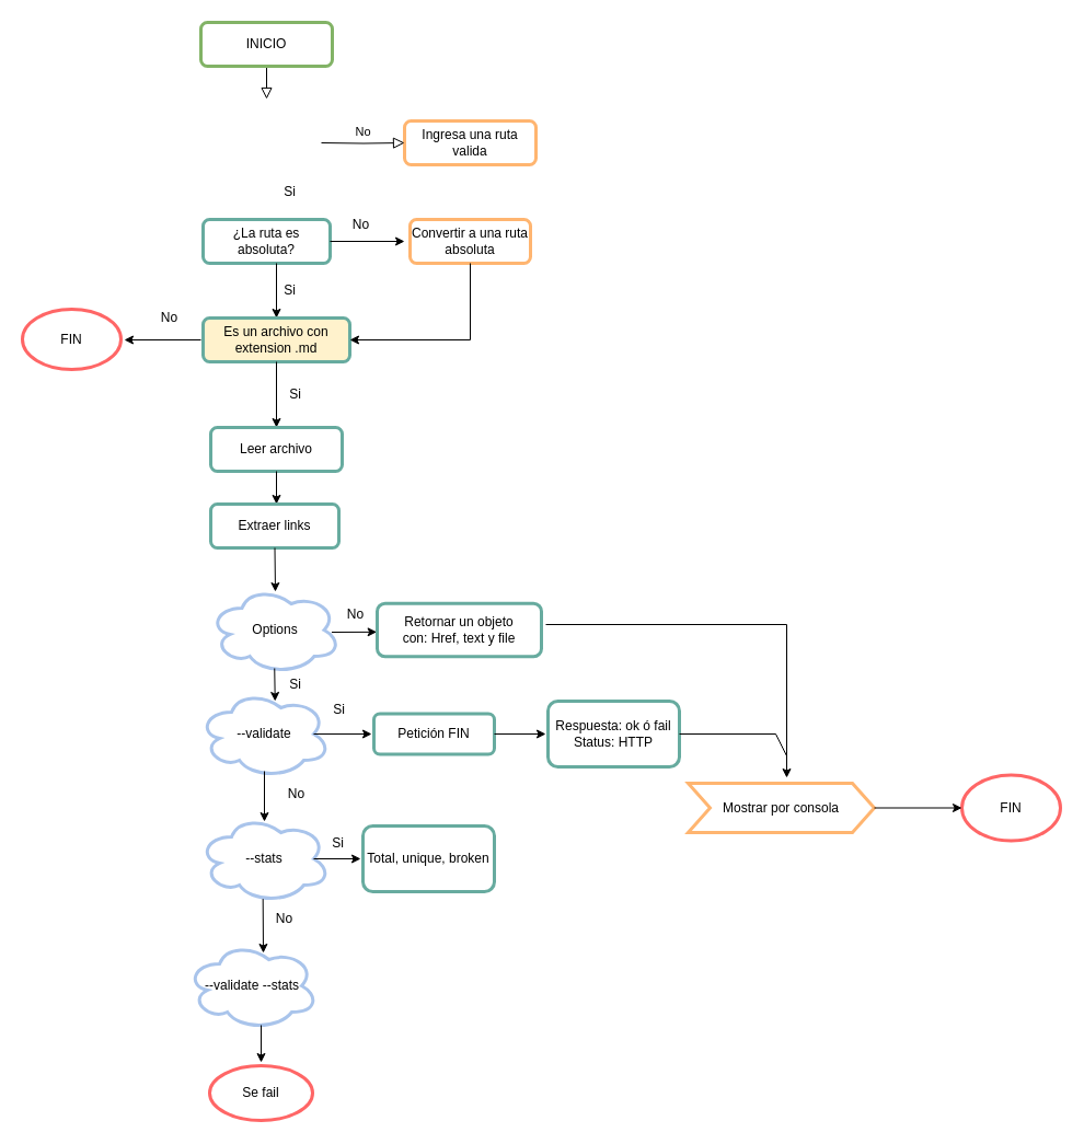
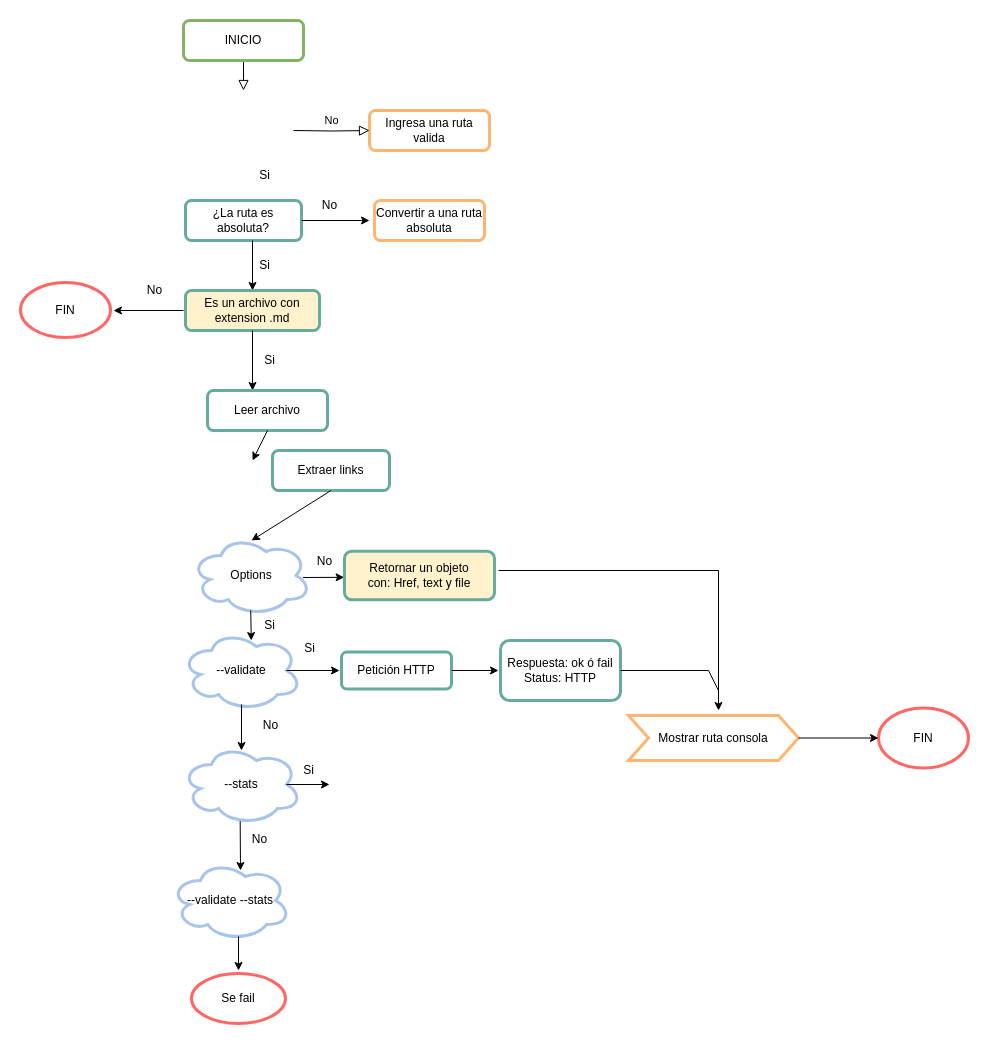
  <mxCell id="0" />
  <mxCell id="1" parent="0" />
  <mxCell id="2" value="" style="group" connectable="0" vertex="1" parent="1"><mxGeometry x="170" y="20" width="324" height="920" as="geometry" /></mxCell>
  <mxCell id="3" value="--validate --stats" style="ellipse;shape=cloud;whiteSpace=wrap;html=1;strokeColor=#A9C4EB;strokeWidth=3;fontFamily=Helvetica;fillColor=#FFFFFF;" vertex="1" parent="2"><mxGeometry y="840" width="120" height="80" as="geometry" /></mxCell>
  <mxCell id="4" value="" style="group" connectable="0" vertex="1" parent="2"><mxGeometry x="11" width="313" height="850" as="geometry" /></mxCell>
  <mxCell id="5" value="Ingresa una ruta valida" style="rounded=1;whiteSpace=wrap;html=1;fontSize=12;glass=0;strokeWidth=3;shadow=0;fillColor=#FFFFFF;strokeColor=#FFB570;" vertex="1" parent="4"><mxGeometry x="188" y="90" width="120" height="40" as="geometry" /></mxCell>
  <mxCell id="6" value="Convertir a una ruta absoluta" style="rounded=1;whiteSpace=wrap;html=1;strokeColor=#FFB570;strokeWidth=3;fontFamily=Helvetica;fillColor=#FFFFFF;" vertex="1" parent="4"><mxGeometry x="193" y="180" width="110" height="40" as="geometry" /></mxCell>
- <mxCell id="7" value="Retornar un objeto&lt;br&gt;con: Href, text y file" style="rounded=1;whiteSpace=wrap;html=1;strokeColor=#67AB9F;strokeWidth=3;fontFamily=Helvetica;fillColor=#FFFFFF;" vertex="1" parent="4"><mxGeometry x="163" y="530.75" width="150" height="48.5" as="geometry" /></mxCell>
+ <mxCell id="7" value="Retornar un objeto&lt;br&gt;con: Href, text y file" style="rounded=1;whiteSpace=wrap;html=1;strokeColor=#67AB9F;strokeWidth=3;fontFamily=Helvetica;fillColor=#fff2cc;" vertex="1" parent="4"><mxGeometry x="163" y="530.75" width="150" height="48.5" as="geometry" /></mxCell>
  <mxCell id="8" value="" style="group" connectable="0" vertex="1" parent="4"><mxGeometry width="270" height="850" as="geometry" /></mxCell>
  <mxCell id="9" value="" style="rounded=0;html=1;jettySize=auto;orthogonalLoop=1;fontSize=11;endArrow=block;endFill=0;endSize=8;strokeWidth=1;shadow=0;labelBackgroundColor=none;edgeStyle=orthogonalEdgeStyle;" edge="1" parent="8" source="10"><mxGeometry relative="1" as="geometry"><mxPoint x="62" y="70" as="targetPoint" /></mxGeometry></mxCell>
  <mxCell id="10" value="INICIO" style="rounded=1;whiteSpace=wrap;html=1;fontSize=12;glass=0;strokeWidth=3;shadow=0;fillColor=#FFFFFF;strokeColor=#82b366;" vertex="1" parent="8"><mxGeometry x="2" width="120" height="40" as="geometry" /></mxCell>
  <mxCell id="11" value="No" style="edgeStyle=orthogonalEdgeStyle;rounded=0;html=1;jettySize=auto;orthogonalLoop=1;fontSize=11;endArrow=block;endFill=0;endSize=8;strokeWidth=1;shadow=0;labelBackgroundColor=none;" edge="1" parent="8" target="5"><mxGeometry y="10" relative="1" as="geometry"><mxPoint as="offset" /><mxPoint x="112" y="110" as="sourcePoint" /></mxGeometry></mxCell>
  <mxCell id="12" value="¿La ruta es absoluta?" style="rounded=1;whiteSpace=wrap;html=1;strokeWidth=3;fontFamily=Helvetica;fillColor=#FFFFFF;strokeColor=#67AB9F;" vertex="1" parent="8"><mxGeometry x="4" y="180" width="116" height="40" as="geometry" /></mxCell>
  <mxCell id="13" value="" style="endArrow=classic;html=1;rounded=0;fontFamily=Helvetica;entryX=0.5;entryY=0;entryDx=0;entryDy=0;" edge="1" parent="8" target="18"><mxGeometry width="50" height="50" relative="1" as="geometry"><mxPoint x="71" y="220" as="sourcePoint" /><mxPoint x="62" y="270" as="targetPoint" /><Array as="points" /></mxGeometry></mxCell>
  <mxCell id="14" value="Si" style="text;html=1;align=center;verticalAlign=middle;resizable=0;points=[];autosize=1;strokeColor=none;fillColor=none;fontFamily=Helvetica;" vertex="1" parent="8"><mxGeometry x="68" y="140" width="30" height="30" as="geometry" /></mxCell>
  <mxCell id="15" value="" style="endArrow=classic;html=1;rounded=0;fontFamily=Helvetica;exitX=1;exitY=0.5;exitDx=0;exitDy=0;" edge="1" parent="8" source="12"><mxGeometry width="50" height="50" relative="1" as="geometry"><mxPoint x="128" y="200" as="sourcePoint" /><mxPoint x="188" y="200" as="targetPoint" /></mxGeometry></mxCell>
  <mxCell id="16" value="No" style="text;html=1;align=center;verticalAlign=middle;resizable=0;points=[];autosize=1;strokeColor=none;fillColor=none;fontFamily=Helvetica;" vertex="1" parent="8"><mxGeometry x="128" y="170" width="40" height="30" as="geometry" /></mxCell>
  <mxCell id="17" value="Si" style="text;html=1;align=center;verticalAlign=middle;resizable=0;points=[];autosize=1;strokeColor=none;fillColor=none;fontFamily=Helvetica;" vertex="1" parent="8"><mxGeometry x="68" y="230" width="30" height="30" as="geometry" /></mxCell>
  <mxCell id="18" value="Es un archivo con extension .md" style="rounded=1;whiteSpace=wrap;html=1;strokeColor=#67AB9F;strokeWidth=3;fontFamily=Helvetica;fillColor=#fff2cc;" vertex="1" parent="8"><mxGeometry x="4" y="270" width="134" height="40" as="geometry" /></mxCell>
- <mxCell id="19" value="" style="endArrow=classic;html=1;rounded=0;fontFamily=Helvetica;exitX=0.5;exitY=1;exitDx=0;exitDy=0;entryX=1;entryY=0.5;entryDx=0;entryDy=0;" edge="1" parent="8" source="6" target="18"><mxGeometry width="50" height="50" relative="1" as="geometry"><mxPoint x="-2" y="280" as="sourcePoint" /><mxPoint x="138" y="300" as="targetPoint" /><Array as="points"><mxPoint x="248" y="290" /></Array></mxGeometry></mxCell>
  <mxCell id="20" value="" style="endArrow=classic;html=1;rounded=0;fontFamily=Helvetica;exitX=0.5;exitY=1;exitDx=0;exitDy=0;" edge="1" parent="8" source="18"><mxGeometry width="50" height="50" relative="1" as="geometry"><mxPoint x="-2" y="270" as="sourcePoint" /><mxPoint x="71" y="370" as="targetPoint" /></mxGeometry></mxCell>
  <mxCell id="21" value="Si" style="text;html=1;align=center;verticalAlign=middle;resizable=0;points=[];autosize=1;strokeColor=none;fillColor=none;fontFamily=Helvetica;" vertex="1" parent="8"><mxGeometry x="73" y="325" width="30" height="30" as="geometry" /></mxCell>
- <mxCell id="22" value="Leer archivo" style="rounded=1;whiteSpace=wrap;html=1;strokeColor=#67AB9F;strokeWidth=3;fontFamily=Helvetica;fillColor=#FFFFFF;" vertex="1" parent="8"><mxGeometry x="11" y="370" width="120" height="40" as="geometry" /></mxCell>
+ <mxCell id="22" value="Leer archivo" style="rounded=1;whiteSpace=wrap;html=1;strokeColor=#67AB9F;strokeWidth=3;fontFamily=Helvetica;fillColor=#FFFFFF;" vertex="1" parent="8"><mxGeometry x="26" y="370" width="120" height="40" as="geometry" /></mxCell>
  <mxCell id="23" value="" style="endArrow=classic;html=1;rounded=0;fontFamily=Helvetica;exitX=0.5;exitY=1;exitDx=0;exitDy=0;" edge="1" parent="8" source="22"><mxGeometry width="50" height="50" relative="1" as="geometry"><mxPoint x="-2" y="450" as="sourcePoint" /><mxPoint x="71" y="440" as="targetPoint" /></mxGeometry></mxCell>
- <mxCell id="24" value="Extraer links" style="rounded=1;whiteSpace=wrap;html=1;strokeColor=#67AB9F;strokeWidth=3;fontFamily=Helvetica;fillColor=#FFFFFF;" vertex="1" parent="8"><mxGeometry x="11" y="440" width="117" height="40" as="geometry" /></mxCell>
+ <mxCell id="24" value="Extraer links" style="rounded=1;whiteSpace=wrap;html=1;strokeColor=#67AB9F;strokeWidth=3;fontFamily=Helvetica;fillColor=#FFFFFF;" vertex="1" parent="8"><mxGeometry x="91" y="430" width="117" height="40" as="geometry" /></mxCell>
  <mxCell id="25" value="" style="endArrow=classic;html=1;rounded=0;fontFamily=Helvetica;exitX=0.5;exitY=1;exitDx=0;exitDy=0;" edge="1" parent="8" source="24"><mxGeometry width="50" height="50" relative="1" as="geometry"><mxPoint x="-2" y="450" as="sourcePoint" /><mxPoint x="70" y="520" as="targetPoint" /></mxGeometry></mxCell>
  <mxCell id="26" value="Options" style="ellipse;shape=cloud;whiteSpace=wrap;html=1;strokeColor=#A9C4EB;strokeWidth=3;fontFamily=Helvetica;fillColor=#FFFFFF;" vertex="1" parent="8"><mxGeometry x="9.5" y="515" width="120" height="80" as="geometry" /></mxCell>
  <mxCell id="27" value="" style="endArrow=classic;html=1;rounded=0;fontFamily=Helvetica;exitX=0.55;exitY=0.95;exitDx=0;exitDy=0;exitPerimeter=0;" edge="1" parent="8"><mxGeometry width="50" height="50" relative="1" as="geometry"><mxPoint x="69.25" y="590" as="sourcePoint" /><mxPoint x="69.75" y="620" as="targetPoint" /></mxGeometry></mxCell>
  <mxCell id="28" value="Si" style="text;html=1;align=center;verticalAlign=middle;resizable=0;points=[];autosize=1;strokeColor=none;fillColor=none;fontFamily=Helvetica;" vertex="1" parent="8"><mxGeometry x="73" y="590" width="30" height="30" as="geometry" /></mxCell>
  <mxCell id="29" value="--validate" style="ellipse;shape=cloud;whiteSpace=wrap;html=1;strokeColor=#A9C4EB;strokeWidth=3;fontFamily=Helvetica;fillColor=#FFFFFF;" vertex="1" parent="8"><mxGeometry y="610" width="120" height="80" as="geometry" /></mxCell>
  <mxCell id="30" value="" style="endArrow=classic;html=1;rounded=0;fontFamily=Helvetica;exitX=0.933;exitY=0.525;exitDx=0;exitDy=0;exitPerimeter=0;entryX=0.99;entryY=1.028;entryDx=0;entryDy=0;entryPerimeter=0;" edge="1" parent="8" source="26" target="31"><mxGeometry width="50" height="50" relative="1" as="geometry"><mxPoint x="-2" y="570" as="sourcePoint" /><mxPoint x="158" y="580" as="targetPoint" /></mxGeometry></mxCell>
  <mxCell id="31" value="No" style="text;html=1;align=center;verticalAlign=middle;resizable=0;points=[];autosize=1;strokeColor=none;fillColor=none;fontFamily=Helvetica;" vertex="1" parent="8"><mxGeometry x="123" y="526" width="40" height="30" as="geometry" /></mxCell>
  <mxCell id="32" value="" style="endArrow=classic;html=1;rounded=0;fontFamily=Helvetica;exitX=0.875;exitY=0.5;exitDx=0;exitDy=0;exitPerimeter=0;" edge="1" parent="8" source="29"><mxGeometry width="50" height="50" relative="1" as="geometry"><mxPoint x="-2" y="660" as="sourcePoint" /><mxPoint x="158" y="650" as="targetPoint" /></mxGeometry></mxCell>
- <mxCell id="33" value="Petición FIN" style="rounded=1;whiteSpace=wrap;html=1;strokeColor=#67AB9F;strokeWidth=3;fontFamily=Helvetica;fillColor=#FFFFFF;" vertex="1" parent="8"><mxGeometry x="160" y="631.5" width="110" height="37" as="geometry" /></mxCell>
+ <mxCell id="33" value="Petición HTTP" style="rounded=1;whiteSpace=wrap;html=1;strokeColor=#67AB9F;strokeWidth=3;fontFamily=Helvetica;fillColor=#FFFFFF;" vertex="1" parent="8"><mxGeometry x="160" y="631.5" width="110" height="37" as="geometry" /></mxCell>
  <mxCell id="34" value="Si" style="text;html=1;align=center;verticalAlign=middle;resizable=0;points=[];autosize=1;strokeColor=none;fillColor=none;fontFamily=Helvetica;" vertex="1" parent="8"><mxGeometry x="113" y="613" width="30" height="30" as="geometry" /></mxCell>
  <mxCell id="35" value="" style="endArrow=classic;html=1;rounded=0;fontFamily=Helvetica;exitX=0.5;exitY=0.925;exitDx=0;exitDy=0;exitPerimeter=0;" edge="1" parent="8" source="29"><mxGeometry width="50" height="50" relative="1" as="geometry"><mxPoint x="98" y="940" as="sourcePoint" /><mxPoint x="60" y="730" as="targetPoint" /></mxGeometry></mxCell>
  <mxCell id="36" value="No" style="text;html=1;align=center;verticalAlign=middle;resizable=0;points=[];autosize=1;strokeColor=none;fillColor=none;fontFamily=Helvetica;" vertex="1" parent="8"><mxGeometry x="69" y="690" width="40" height="30" as="geometry" /></mxCell>
  <mxCell id="37" value="--stats" style="ellipse;shape=cloud;whiteSpace=wrap;html=1;strokeColor=#A9C4EB;strokeWidth=3;fontFamily=Helvetica;fillColor=#FFFFFF;" vertex="1" parent="8"><mxGeometry y="724" width="120" height="80" as="geometry" /></mxCell>
  <mxCell id="38" value="" style="endArrow=classic;html=1;rounded=0;fontFamily=Helvetica;exitX=0.875;exitY=0.5;exitDx=0;exitDy=0;exitPerimeter=0;" edge="1" parent="8" source="37"><mxGeometry width="50" height="50" relative="1" as="geometry"><mxPoint x="118" y="940" as="sourcePoint" /><mxPoint x="148" y="764" as="targetPoint" /></mxGeometry></mxCell>
  <mxCell id="39" value="" style="endArrow=classic;html=1;rounded=0;fontFamily=Helvetica;exitX=0.489;exitY=0.958;exitDx=0;exitDy=0;exitPerimeter=0;" edge="1" parent="8" source="37"><mxGeometry width="50" height="50" relative="1" as="geometry"><mxPoint x="59" y="804" as="sourcePoint" /><mxPoint x="59" y="850" as="targetPoint" /></mxGeometry></mxCell>
  <mxCell id="40" value="No" style="text;html=1;align=center;verticalAlign=middle;resizable=0;points=[];autosize=1;strokeColor=none;fillColor=none;fontFamily=Helvetica;" vertex="1" parent="8"><mxGeometry x="58" y="804" width="40" height="30" as="geometry" /></mxCell>
- <mxCell id="41" value="Total, unique, broken" style="rounded=1;whiteSpace=wrap;html=1;strokeColor=#67AB9F;strokeWidth=3;fontFamily=Helvetica;fillColor=#FFFFFF;" vertex="1" parent="8"><mxGeometry x="150" y="734" width="120" height="60" as="geometry" /></mxCell>
  <mxCell id="42" value="" style="endArrow=classic;html=1;rounded=0;fontFamily=Helvetica;" edge="1" parent="1"><mxGeometry width="50" height="50" relative="1" as="geometry"><mxPoint x="183" y="310" as="sourcePoint" /><mxPoint x="113" y="310" as="targetPoint" /></mxGeometry></mxCell>
  <mxCell id="43" value="No" style="text;html=1;align=center;verticalAlign=middle;resizable=0;points=[];autosize=1;strokeColor=none;fillColor=none;fontFamily=Helvetica;" vertex="1" parent="1"><mxGeometry x="134" y="275" width="40" height="30" as="geometry" /></mxCell>
  <mxCell id="44" value="FIN" style="ellipse;whiteSpace=wrap;html=1;strokeColor=#FF6666;strokeWidth=3;fontFamily=Helvetica;fillColor=#FFFFFF;" vertex="1" parent="1"><mxGeometry x="20" y="282" width="90" height="55" as="geometry" /></mxCell>
  <mxCell id="45" value="" style="endArrow=classic;html=1;rounded=0;fontFamily=Helvetica;exitX=1;exitY=0.5;exitDx=0;exitDy=0;" edge="1" parent="1" source="33"><mxGeometry width="50" height="50" relative="1" as="geometry"><mxPoint x="398" y="670" as="sourcePoint" /><mxPoint x="498" y="670" as="targetPoint" /></mxGeometry></mxCell>
  <mxCell id="46" value="Respuesta: ok ó fail&lt;br&gt;Status: HTTP" style="rounded=1;whiteSpace=wrap;html=1;strokeColor=#67AB9F;strokeWidth=3;fontFamily=Helvetica;fillColor=#FFFFFF;" vertex="1" parent="1"><mxGeometry x="500" y="640" width="120" height="60" as="geometry" /></mxCell>
  <mxCell id="47" value="Si" style="text;html=1;align=center;verticalAlign=middle;resizable=0;points=[];autosize=1;strokeColor=none;fillColor=none;fontFamily=Helvetica;" vertex="1" parent="1"><mxGeometry x="293" y="755" width="30" height="30" as="geometry" /></mxCell>
  <mxCell id="48" value="" style="endArrow=classic;html=1;rounded=0;fontFamily=Helvetica;exitX=0.55;exitY=0.95;exitDx=0;exitDy=0;exitPerimeter=0;" edge="1" parent="1"><mxGeometry width="50" height="50" relative="1" as="geometry"><mxPoint x="238" y="936" as="sourcePoint" /><mxPoint x="238" y="970" as="targetPoint" /></mxGeometry></mxCell>
  <mxCell id="49" value="Se fail" style="ellipse;whiteSpace=wrap;html=1;strokeColor=#FF6666;strokeWidth=3;fontFamily=Helvetica;fillColor=#FFFFFF;" vertex="1" parent="1"><mxGeometry x="191" y="973" width="94" height="50" as="geometry" /></mxCell>
- <mxCell id="50" value="Mostrar por consola" style="shape=step;perimeter=stepPerimeter;whiteSpace=wrap;html=1;fixedSize=1;strokeColor=#FFB570;strokeWidth=3;fontFamily=Helvetica;fillColor=#FFFFFF;" vertex="1" parent="1"><mxGeometry x="628" y="715" width="170" height="45" as="geometry" /></mxCell>
+ <mxCell id="50" value="Mostrar ruta consola" style="shape=step;perimeter=stepPerimeter;whiteSpace=wrap;html=1;fixedSize=1;strokeColor=#FFB570;strokeWidth=3;fontFamily=Helvetica;fillColor=#FFFFFF;" vertex="1" parent="1"><mxGeometry x="628" y="715" width="170" height="45" as="geometry" /></mxCell>
  <mxCell id="51" value="FIN" style="ellipse;whiteSpace=wrap;html=1;strokeColor=#FF6666;strokeWidth=3;fontFamily=Helvetica;fillColor=#FFFFFF;" vertex="1" parent="1"><mxGeometry x="878" y="707.5" width="90" height="60" as="geometry" /></mxCell>
  <mxCell id="52" value="" style="endArrow=classic;html=1;rounded=0;fontFamily=Helvetica;" edge="1" parent="1"><mxGeometry width="50" height="50" relative="1" as="geometry"><mxPoint x="498" y="570" as="sourcePoint" /><mxPoint x="718" y="710" as="targetPoint" /><Array as="points"><mxPoint x="718" y="570" /></Array></mxGeometry></mxCell>
  <mxCell id="53" value="" style="endArrow=none;html=1;rounded=0;fontFamily=Helvetica;exitX=1;exitY=0.5;exitDx=0;exitDy=0;" edge="1" parent="1" source="46"><mxGeometry width="50" height="50" relative="1" as="geometry"><mxPoint x="558" y="510" as="sourcePoint" /><mxPoint x="718" y="690" as="targetPoint" /><Array as="points"><mxPoint x="708" y="670" /></Array></mxGeometry></mxCell>
  <mxCell id="54" value="" style="endArrow=classic;html=1;rounded=0;fontFamily=Helvetica;entryX=0;entryY=0.5;entryDx=0;entryDy=0;" edge="1" parent="1" source="50" target="51"><mxGeometry width="50" height="50" relative="1" as="geometry"><mxPoint x="558" y="510" as="sourcePoint" /><mxPoint x="608" y="460" as="targetPoint" /></mxGeometry></mxCell>
